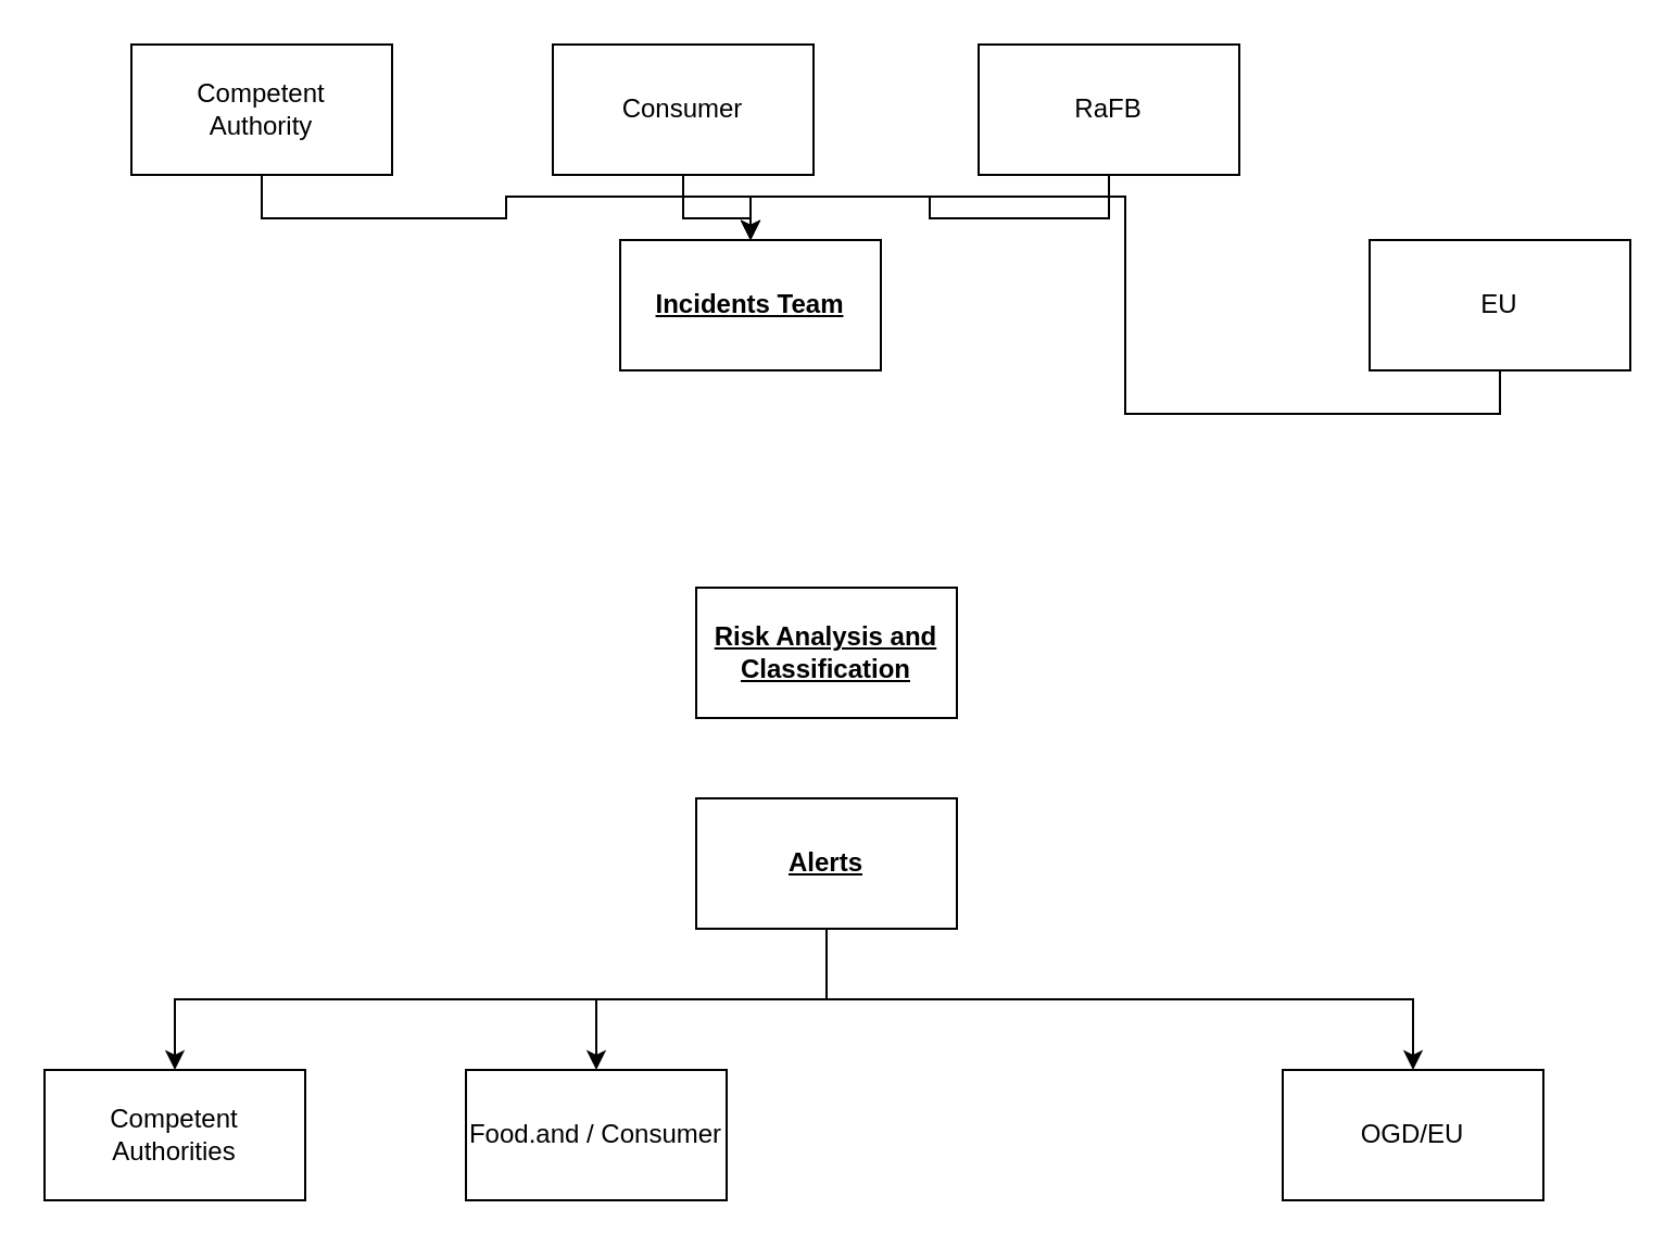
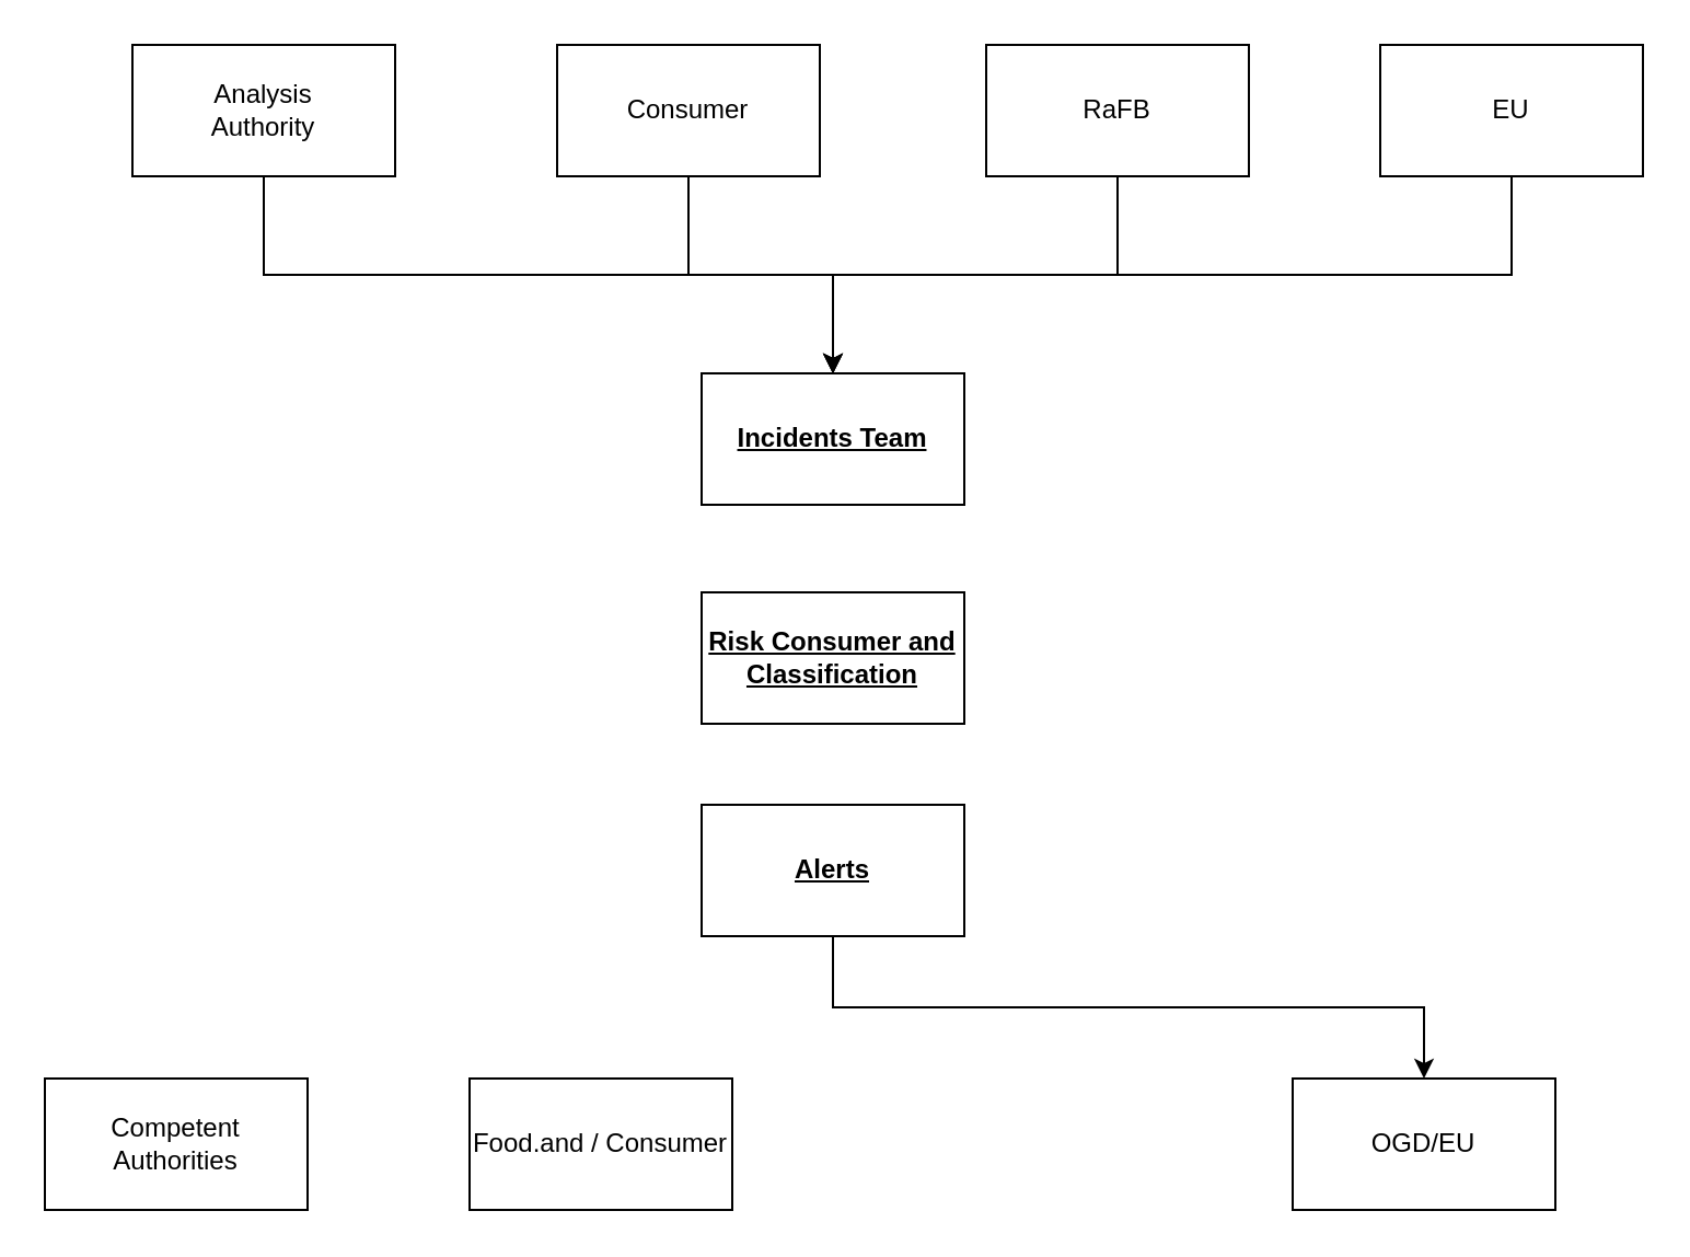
  <mxCell id="0" />
  <mxCell id="1" parent="0" />
- <mxCell id="2" value="&lt;b&gt;&lt;u&gt;Incidents Team&lt;/u&gt;&lt;/b&gt;" style="rounded=0;whiteSpace=wrap;html=1;" parent="1" vertex="1"><mxGeometry x="285" y="110" width="120" height="60" as="geometry" /></mxCell>
+ <mxCell id="2" value="&lt;b&gt;&lt;u&gt;Incidents Team&lt;/u&gt;&lt;/b&gt;" style="rounded=0;whiteSpace=wrap;html=1;" parent="1" vertex="1"><mxGeometry x="320" y="170" width="120" height="60" as="geometry" /></mxCell>
  <mxCell id="3" style="edgeStyle=orthogonalEdgeStyle;rounded=0;orthogonalLoop=1;jettySize=auto;html=1;exitX=0.5;exitY=1;exitDx=0;exitDy=0;entryX=0.5;entryY=0;entryDx=0;entryDy=0;" edge="1" parent="1" source="4" target="2"><mxGeometry relative="1" as="geometry" /></mxCell>
- <mxCell id="4" value="Competent&lt;br&gt;Authority" style="rounded=0;whiteSpace=wrap;html=1;" parent="1" vertex="1"><mxGeometry x="60" y="20" width="120" height="60" as="geometry" /></mxCell>
+ <mxCell id="4" value="Analysis&lt;br&gt;Authority" style="rounded=0;whiteSpace=wrap;html=1;" parent="1" vertex="1"><mxGeometry x="60" y="20" width="120" height="60" as="geometry" /></mxCell>
  <mxCell id="5" style="edgeStyle=none;rounded=0;orthogonalLoop=1;jettySize=auto;html=1;entryX=1;entryY=0.5;entryDx=0;entryDy=0;" parent="1" edge="1"><mxGeometry relative="1" as="geometry"><mxPoint x="520" y="305" as="sourcePoint" /><mxPoint x="520" y="305" as="targetPoint" /></mxGeometry></mxCell>
  <mxCell id="6" style="edgeStyle=orthogonalEdgeStyle;rounded=0;orthogonalLoop=1;jettySize=auto;html=1;exitX=0.5;exitY=1;exitDx=0;exitDy=0;" edge="1" parent="1" source="7" target="2"><mxGeometry relative="1" as="geometry" /></mxCell>
  <mxCell id="7" value="RaFB" style="rounded=0;whiteSpace=wrap;html=1;" vertex="1" parent="1"><mxGeometry x="450" y="20" width="120" height="60" as="geometry" /></mxCell>
  <mxCell id="8" style="edgeStyle=orthogonalEdgeStyle;rounded=0;orthogonalLoop=1;jettySize=auto;html=1;exitX=0.5;exitY=1;exitDx=0;exitDy=0;entryX=0.5;entryY=0;entryDx=0;entryDy=0;" edge="1" parent="1" source="9" target="2"><mxGeometry relative="1" as="geometry" /></mxCell>
  <mxCell id="9" value="Consumer" style="rounded=0;whiteSpace=wrap;html=1;" vertex="1" parent="1"><mxGeometry x="254" y="20" width="120" height="60" as="geometry" /></mxCell>
  <mxCell id="10" style="edgeStyle=orthogonalEdgeStyle;rounded=0;orthogonalLoop=1;jettySize=auto;html=1;exitX=0.5;exitY=1;exitDx=0;exitDy=0;entryX=0.5;entryY=0;entryDx=0;entryDy=0;" edge="1" parent="1" source="11" target="2"><mxGeometry relative="1" as="geometry" /></mxCell>
- <mxCell id="11" value="EU" style="rounded=0;whiteSpace=wrap;html=1;" vertex="1" parent="1"><mxGeometry x="630" y="110" width="120" height="60" as="geometry" /></mxCell>
- <mxCell id="12" value="&lt;b&gt;&lt;u&gt;Risk Analysis and Classification&lt;/u&gt;&lt;/b&gt;" style="rounded=0;whiteSpace=wrap;html=1;" vertex="1" parent="1"><mxGeometry x="320" y="270" width="120" height="60" as="geometry" /></mxCell>
+ <mxCell id="11" value="EU" style="rounded=0;whiteSpace=wrap;html=1;" vertex="1" parent="1"><mxGeometry x="630" y="20" width="120" height="60" as="geometry" /></mxCell>
+ <mxCell id="12" value="&lt;b&gt;&lt;u&gt;Risk Consumer and Classification&lt;/u&gt;&lt;/b&gt;" style="rounded=0;whiteSpace=wrap;html=1;" vertex="1" parent="1"><mxGeometry x="320" y="270" width="120" height="60" as="geometry" /></mxCell>
  <mxCell id="13" style="edgeStyle=orthogonalEdgeStyle;rounded=0;orthogonalLoop=1;jettySize=auto;html=1;exitX=0.5;exitY=1;exitDx=0;exitDy=0;entryX=0.5;entryY=0;entryDx=0;entryDy=0;" edge="1" parent="1" source="16" target="19"><mxGeometry relative="1" as="geometry" /></mxCell>
- <mxCell id="14" style="edgeStyle=orthogonalEdgeStyle;rounded=0;orthogonalLoop=1;jettySize=auto;html=1;exitX=0.5;exitY=1;exitDx=0;exitDy=0;entryX=0.5;entryY=0;entryDx=0;entryDy=0;" edge="1" parent="1" source="16" target="18"><mxGeometry relative="1" as="geometry" /></mxCell>
- <mxCell id="15" style="edgeStyle=orthogonalEdgeStyle;rounded=0;orthogonalLoop=1;jettySize=auto;html=1;exitX=0.5;exitY=1;exitDx=0;exitDy=0;entryX=0.5;entryY=0;entryDx=0;entryDy=0;" edge="1" parent="1" source="16" target="17"><mxGeometry relative="1" as="geometry" /></mxCell>
  <mxCell id="16" value="&lt;b&gt;&lt;u&gt;Alerts&lt;/u&gt;&lt;/b&gt;" style="rounded=0;whiteSpace=wrap;html=1;" vertex="1" parent="1"><mxGeometry x="320" y="367" width="120" height="60" as="geometry" /></mxCell>
  <mxCell id="17" value="Competent&lt;br&gt;Authorities" style="rounded=0;whiteSpace=wrap;html=1;" vertex="1" parent="1"><mxGeometry x="20" y="492" width="120" height="60" as="geometry" /></mxCell>
  <mxCell id="18" value="Food.and / Consumer" style="rounded=0;whiteSpace=wrap;html=1;" vertex="1" parent="1"><mxGeometry x="214" y="492" width="120" height="60" as="geometry" /></mxCell>
  <mxCell id="19" value="OGD/EU" style="rounded=0;whiteSpace=wrap;html=1;" vertex="1" parent="1"><mxGeometry x="590" y="492" width="120" height="60" as="geometry" /></mxCell>
